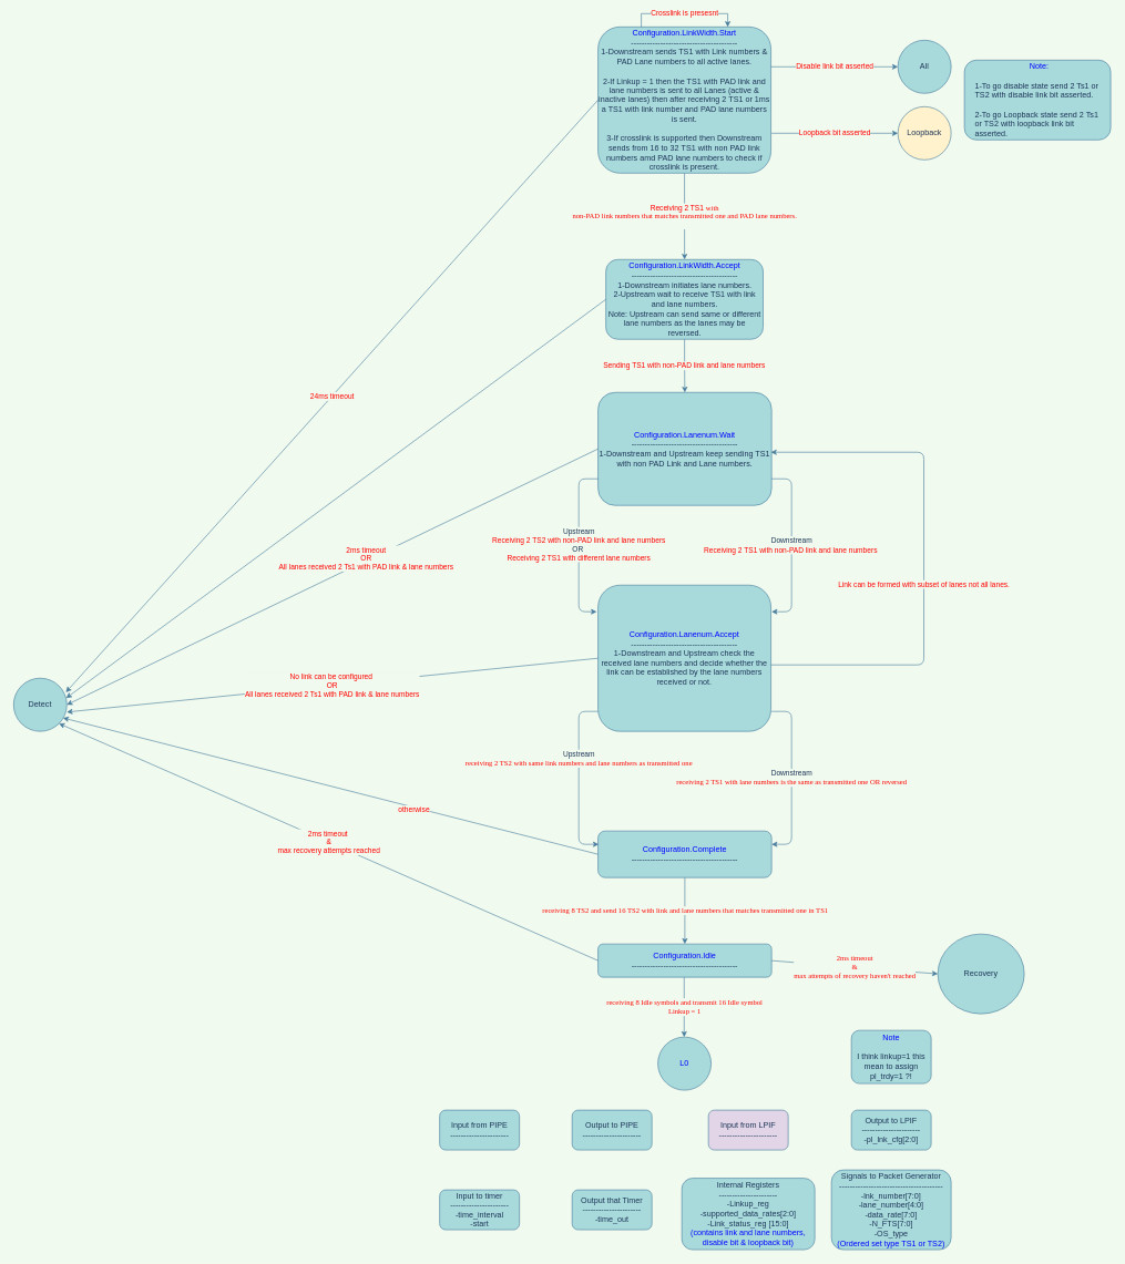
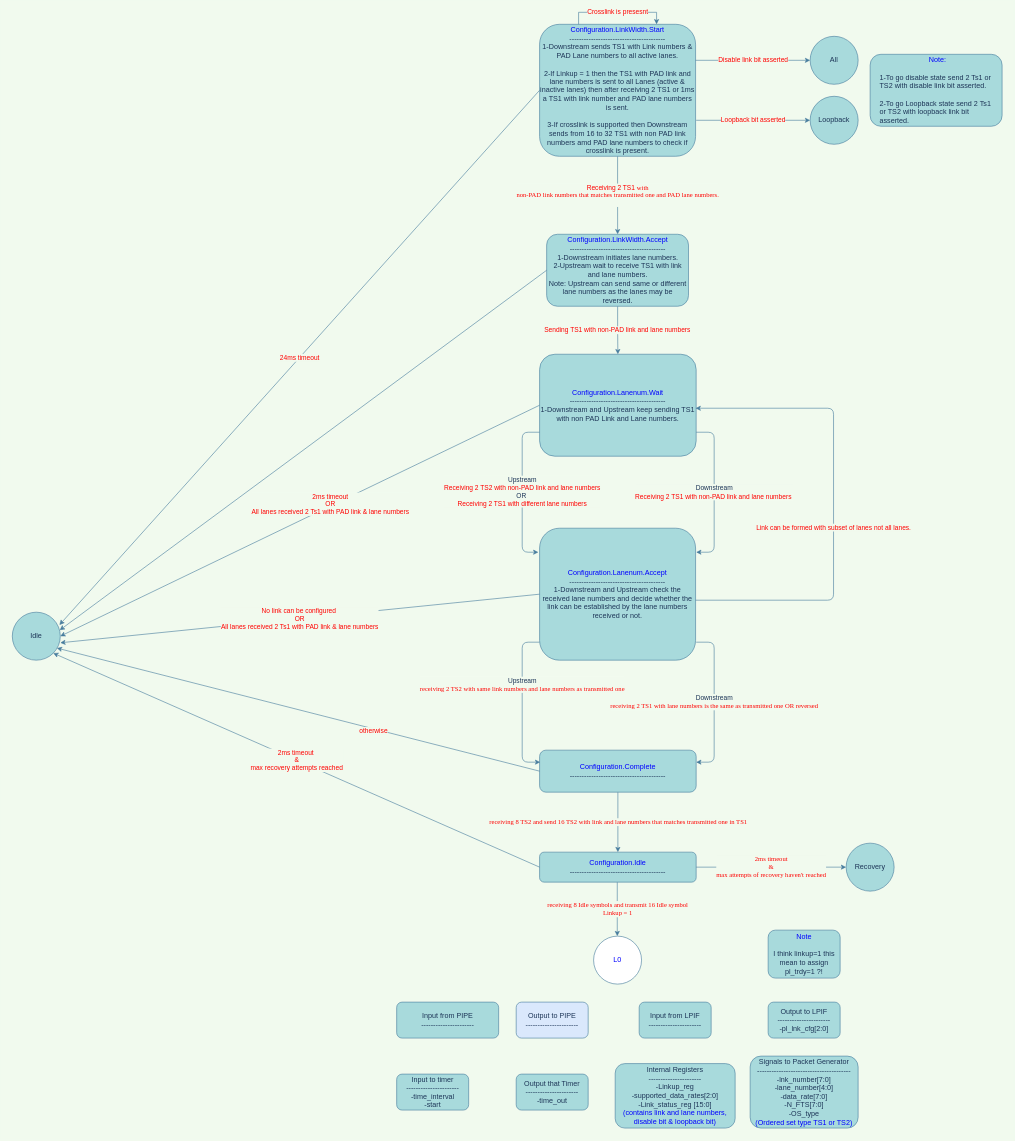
  <mxCell id="0" />
  <mxCell id="1" parent="0" />
  <mxCell id="2" value="&lt;font color=&quot;#ff0000&quot;&gt;&lt;font style=&quot;font-size: 11px&quot;&gt;Receiving 2 TS1&amp;nbsp;&lt;span style=&quot;font-family: &amp;#34;old standard tt&amp;#34;&quot;&gt;with&lt;br&gt;non-PAD link numbers that matches transmitted one and PAD lane numbers.&lt;/span&gt;&lt;br&gt;&lt;/font&gt;&amp;nbsp;&lt;/font&gt;" style="edgeStyle=orthogonalEdgeStyle;rounded=0;orthogonalLoop=1;jettySize=auto;html=1;labelBackgroundColor=#F1FAEE;strokeColor=#457B9D;fontColor=#1D3557;" parent="1" source="3" target="11" edge="1"><mxGeometry relative="1" as="geometry" /></mxCell>
  <mxCell id="3" value="&lt;font color=&quot;#0000ff&quot;&gt;Configuration.LinkWidth.Start&lt;/font&gt;&lt;br&gt;----------------------------------------&lt;br&gt;&lt;div&gt;&lt;span&gt;1-Downstream sends TS1 with Link numbers &amp;amp; PAD Lane numbers to all active lanes.&lt;/span&gt;&lt;/div&gt;&lt;div&gt;&lt;br&gt;&lt;/div&gt;&lt;div&gt;&lt;span&gt;2-If Linkup = 1 then the TS1 with PAD link and lane numbers is sent to all Lanes (active &amp;amp; inactive lanes) then after receiving 2 TS1 or 1ms a TS1 with link number and PAD lane numbers is sent.&lt;/span&gt;&lt;/div&gt;&lt;div&gt;&lt;br&gt;&lt;/div&gt;&lt;div&gt;&lt;span&gt;3-If crosslink is supported then Downstream sends from 16 to 32 TS1 with non PAD link numbers amd PAD lane numbers to check if crosslink is present.&lt;/span&gt;&lt;/div&gt;" style="rounded=1;whiteSpace=wrap;html=1;align=center;fillColor=#A8DADC;strokeColor=#457B9D;fontColor=#1D3557;" parent="1" vertex="1"><mxGeometry x="899" y="40" width="260" height="220" as="geometry" /></mxCell>
- <mxCell id="4" value="&lt;font color=&quot;#0000ff&quot;&gt;L0&lt;/font&gt;" style="ellipse;whiteSpace=wrap;html=1;aspect=fixed;fillColor=#A8DADC;strokeColor=#457B9D;fontColor=#1D3557;" parent="1" vertex="1"><mxGeometry x="989" y="1560" width="80" height="80" as="geometry" /></mxCell>
- <mxCell id="5" value="Recovery" style="ellipse;whiteSpace=wrap;html=1;aspect=fixed;fillColor=#A8DADC;strokeColor=#457B9D;fontColor=#1D3557;" parent="1" vertex="1"><mxGeometry x="1410" y="1405" width="130" height="120" as="geometry" /></mxCell>
- <mxCell id="6" value="Loopback" style="ellipse;whiteSpace=wrap;html=1;aspect=fixed;fillColor=#fff2cc;strokeColor=#457B9D;fontColor=#1D3557;" parent="1" vertex="1"><mxGeometry x="1350" y="160" width="80" height="80" as="geometry" /></mxCell>
+ <mxCell id="4" value="&lt;font color=&quot;#0000ff&quot;&gt;L0&lt;/font&gt;" style="ellipse;whiteSpace=wrap;html=1;aspect=fixed;fillColor=#ffffff;strokeColor=#457B9D;fontColor=#1D3557;" parent="1" vertex="1"><mxGeometry x="989" y="1560" width="80" height="80" as="geometry" /></mxCell>
+ <mxCell id="5" value="Recovery" style="ellipse;whiteSpace=wrap;html=1;aspect=fixed;fillColor=#A8DADC;strokeColor=#457B9D;fontColor=#1D3557;" parent="1" vertex="1"><mxGeometry x="1410" y="1405" width="80" height="80" as="geometry" /></mxCell>
+ <mxCell id="6" value="Loopback" style="ellipse;whiteSpace=wrap;html=1;aspect=fixed;fillColor=#A8DADC;strokeColor=#457B9D;fontColor=#1D3557;" parent="1" vertex="1"><mxGeometry x="1350" y="160" width="80" height="80" as="geometry" /></mxCell>
  <mxCell id="7" value="All" style="ellipse;whiteSpace=wrap;html=1;aspect=fixed;fillColor=#A8DADC;strokeColor=#457B9D;fontColor=#1D3557;" parent="1" vertex="1"><mxGeometry x="1350" y="60" width="80" height="80" as="geometry" /></mxCell>
- <mxCell id="8" value="Detect" style="ellipse;whiteSpace=wrap;html=1;aspect=fixed;fillColor=#A8DADC;strokeColor=#457B9D;fontColor=#1D3557;" parent="1" vertex="1"><mxGeometry x="20" y="1020" width="80" height="80" as="geometry" /></mxCell>
+ <mxCell id="8" value="Idle" style="ellipse;whiteSpace=wrap;html=1;aspect=fixed;fillColor=#A8DADC;strokeColor=#457B9D;fontColor=#1D3557;" parent="1" vertex="1"><mxGeometry x="20" y="1020" width="80" height="80" as="geometry" /></mxCell>
  <mxCell id="9" value="&lt;font color=&quot;#0000ff&quot;&gt;Configuration.Lanenum.Wait&lt;br&gt;&lt;/font&gt;----------------------------------------&lt;br&gt;&lt;div&gt;&lt;span&gt;1-Downstream and Upstream keep sending TS1 with non PAD Link and Lane numbers.&lt;/span&gt;&lt;/div&gt;" style="rounded=1;whiteSpace=wrap;html=1;align=center;fillColor=#A8DADC;strokeColor=#457B9D;fontColor=#1D3557;" parent="1" vertex="1"><mxGeometry x="899" y="590" width="261" height="170" as="geometry" /></mxCell>
  <mxCell id="10" value="&lt;font color=&quot;#ff0000&quot;&gt;Sending TS1 with non-PAD link and lane numbers&amp;nbsp;&lt;/font&gt;" style="edgeStyle=orthogonalEdgeStyle;rounded=0;orthogonalLoop=1;jettySize=auto;html=1;labelBackgroundColor=#F1FAEE;strokeColor=#457B9D;fontColor=#1D3557;" parent="1" source="11" target="9" edge="1"><mxGeometry relative="1" as="geometry" /></mxCell>
  <mxCell id="11" value="&lt;font color=&quot;#0000ff&quot;&gt;Configuration.LinkWidth.Accept&lt;br&gt;&lt;/font&gt;----------------------------------------&lt;br&gt;&lt;div&gt;&lt;span&gt;1-Downstream initiates lane numbers.&lt;/span&gt;&lt;/div&gt;&lt;div&gt;&lt;span&gt;2-Upstream wait to receive TS1 with link and lane numbers.&lt;/span&gt;&lt;/div&gt;&lt;div&gt;&lt;span&gt;Note: Upstream can send same or different lane numbers as the lanes may be reversed.&lt;/span&gt;&lt;/div&gt;" style="rounded=1;whiteSpace=wrap;html=1;align=center;fillColor=#A8DADC;strokeColor=#457B9D;fontColor=#1D3557;" parent="1" vertex="1"><mxGeometry x="910.75" y="390" width="236.5" height="120" as="geometry" /></mxCell>
  <mxCell id="12" value="&lt;font color=&quot;#0000ff&quot;&gt;Configuration.Lanenum.Accept&lt;br&gt;&lt;/font&gt;----------------------------------------&lt;br&gt;&lt;div&gt;&lt;span&gt;1-Downstream and Upstream check the received lane numbers and decide whether the link can be established by the lane numbers received or not.&lt;/span&gt;&lt;/div&gt;" style="rounded=1;whiteSpace=wrap;html=1;align=center;fillColor=#A8DADC;strokeColor=#457B9D;fontColor=#1D3557;" parent="1" vertex="1"><mxGeometry x="899" y="880" width="260" height="220" as="geometry" /></mxCell>
  <mxCell id="13" value="&lt;font style=&quot;font-size: 11px&quot; color=&quot;#ff0000&quot;&gt;&lt;span style=&quot;font-family: &amp;#34;old standard tt&amp;#34; ; font-variant: normal ; text-transform: none ; font-weight: normal ; font-style: normal&quot;&gt;receiving 8 Idle symbols and transmit 16 Idle symbol&lt;br&gt;Linkup = 1&lt;br&gt;&lt;/span&gt;&lt;/font&gt;" style="edgeStyle=orthogonalEdgeStyle;rounded=0;orthogonalLoop=1;jettySize=auto;html=1;labelBackgroundColor=#F1FAEE;strokeColor=#457B9D;fontColor=#1D3557;" parent="1" edge="1"><mxGeometry relative="1" as="geometry"><mxPoint x="1028.5" y="1470" as="sourcePoint" /><mxPoint x="1028.5" y="1560" as="targetPoint" /></mxGeometry></mxCell>
  <mxCell id="14" value="&lt;font color=&quot;#0000ff&quot;&gt;Configuration.Idle&lt;br&gt;&lt;/font&gt;----------------------------------------" style="rounded=1;whiteSpace=wrap;html=1;align=center;fillColor=#A8DADC;strokeColor=#457B9D;fontColor=#1D3557;" parent="1" vertex="1"><mxGeometry x="899" y="1420" width="261" height="50" as="geometry" /></mxCell>
  <mxCell id="15" value="&lt;span style=&quot;font-family: &amp;#34;old standard tt&amp;#34;&quot;&gt;&lt;font color=&quot;#ff0000&quot;&gt;receiving 8 TS2 and send 16 TS2 with link and lane numbers that matches transmitted one in TS1&lt;/font&gt;&lt;/span&gt;" style="edgeStyle=orthogonalEdgeStyle;rounded=0;orthogonalLoop=1;jettySize=auto;html=1;labelBackgroundColor=#F1FAEE;strokeColor=#457B9D;fontColor=#1D3557;" parent="1" source="16" target="14" edge="1"><mxGeometry relative="1" as="geometry" /></mxCell>
  <mxCell id="16" value="&lt;font color=&quot;#0000ff&quot;&gt;Configuration.Complete&lt;br&gt;&lt;/font&gt;----------------------------------------" style="rounded=1;whiteSpace=wrap;html=1;align=center;fillColor=#A8DADC;strokeColor=#457B9D;fontColor=#1D3557;" parent="1" vertex="1"><mxGeometry x="899" y="1250" width="261" height="70" as="geometry" /></mxCell>
  <mxCell id="17" value="&lt;font color=&quot;#ff0000&quot;&gt;Crosslink is presesnt&lt;/font&gt;" style="edgeStyle=orthogonalEdgeStyle;rounded=0;orthogonalLoop=1;jettySize=auto;html=1;exitX=0.25;exitY=0;exitDx=0;exitDy=0;entryX=0.75;entryY=0;entryDx=0;entryDy=0;labelBackgroundColor=#F1FAEE;strokeColor=#457B9D;fontColor=#1D3557;" parent="1" source="3" target="3" edge="1"><mxGeometry relative="1" as="geometry"><Array as="points"><mxPoint x="964" y="20" /><mxPoint x="1094" y="20" /></Array></mxGeometry></mxCell>
  <mxCell id="18" value="&lt;font color=&quot;#ff0000&quot;&gt;Disable link bit asserted&lt;/font&gt;" style="endArrow=classic;html=1;entryX=0;entryY=0.5;entryDx=0;entryDy=0;labelBackgroundColor=#F1FAEE;strokeColor=#457B9D;fontColor=#1D3557;" parent="1" edge="1"><mxGeometry width="50" height="50" relative="1" as="geometry"><mxPoint x="1159" y="100" as="sourcePoint" /><mxPoint x="1350" y="100" as="targetPoint" /></mxGeometry></mxCell>
  <mxCell id="19" value="&lt;font color=&quot;#ff0000&quot;&gt;Loopback bit asserted&lt;/font&gt;" style="endArrow=classic;html=1;entryX=0;entryY=0.5;entryDx=0;entryDy=0;labelBackgroundColor=#F1FAEE;strokeColor=#457B9D;fontColor=#1D3557;" parent="1" target="6" edge="1"><mxGeometry width="50" height="50" relative="1" as="geometry"><mxPoint x="1160" y="200" as="sourcePoint" /><mxPoint x="1069" y="160" as="targetPoint" /></mxGeometry></mxCell>
  <mxCell id="20" value="&lt;font color=&quot;#ff0000&quot;&gt;24ms timeout&lt;/font&gt;" style="endArrow=classic;html=1;exitX=0;exitY=0.5;exitDx=0;exitDy=0;entryX=0.982;entryY=0.266;entryDx=0;entryDy=0;entryPerimeter=0;labelBackgroundColor=#F1FAEE;strokeColor=#457B9D;fontColor=#1D3557;" parent="1" source="3" target="8" edge="1"><mxGeometry width="50" height="50" relative="1" as="geometry"><mxPoint x="1030" y="610" as="sourcePoint" /><mxPoint x="1080" y="560" as="targetPoint" /></mxGeometry></mxCell>
  <mxCell id="21" value="Downstream&lt;br&gt;&lt;font color=&quot;#ff0000&quot;&gt;Receiving 2 TS1 with non-PAD link and lane numbers&amp;nbsp;&lt;/font&gt;" style="endArrow=classic;html=1;labelBackgroundColor=#F1FAEE;strokeColor=#457B9D;fontColor=#1D3557;" parent="1" edge="1"><mxGeometry width="50" height="50" relative="1" as="geometry"><mxPoint x="1160" y="720" as="sourcePoint" /><mxPoint x="1160" y="920" as="targetPoint" /><Array as="points"><mxPoint x="1190" y="720" /><mxPoint x="1190" y="920" /></Array></mxGeometry></mxCell>
  <mxCell id="22" value="Upstream&lt;br&gt;&lt;font color=&quot;#ff0000&quot;&gt;Receiving 2 TS2 with non-PAD link and lane numbers&lt;/font&gt;&lt;br&gt;OR&lt;font color=&quot;#ff0000&quot;&gt;&amp;nbsp;&lt;br&gt;Receiving 2 TS1 with different lane numbers&lt;br&gt;&lt;/font&gt;" style="endArrow=classic;html=1;entryX=-0.008;entryY=0.182;entryDx=0;entryDy=0;entryPerimeter=0;labelBackgroundColor=#F1FAEE;strokeColor=#457B9D;fontColor=#1D3557;" parent="1" target="12" edge="1"><mxGeometry width="50" height="50" relative="1" as="geometry"><mxPoint x="899" y="720" as="sourcePoint" /><mxPoint x="790" y="920" as="targetPoint" /><Array as="points"><mxPoint x="870" y="720" /><mxPoint x="870" y="920" /></Array></mxGeometry></mxCell>
  <mxCell id="23" value="&lt;font color=&quot;#ff0000&quot;&gt;Link can be formed with subset of lanes not all lanes.&lt;/font&gt;" style="endArrow=classic;html=1;labelBackgroundColor=#F1FAEE;strokeColor=#457B9D;fontColor=#1D3557;" parent="1" edge="1"><mxGeometry x="-0.103" width="50" height="50" relative="1" as="geometry"><mxPoint x="1159" y="1000" as="sourcePoint" /><mxPoint x="1159" y="680" as="targetPoint" /><Array as="points"><mxPoint x="1389" y="1000" /><mxPoint x="1389" y="680" /></Array><mxPoint y="-1" as="offset" /></mxGeometry></mxCell>
  <mxCell id="24" value="Downstream&lt;br&gt;&lt;span style=&quot;font-family: &amp;#34;old standard tt&amp;#34;&quot;&gt;&lt;font color=&quot;#ff0000&quot;&gt;receiving 2 TS1 with lane numbers is the same as transmitted one OR reversed&lt;/font&gt;&lt;/span&gt;" style="endArrow=classic;html=1;labelBackgroundColor=#F1FAEE;strokeColor=#457B9D;fontColor=#1D3557;" parent="1" edge="1"><mxGeometry width="50" height="50" relative="1" as="geometry"><mxPoint x="1160" y="1070" as="sourcePoint" /><mxPoint x="1160" y="1270" as="targetPoint" /><Array as="points"><mxPoint x="1190" y="1070" /><mxPoint x="1190" y="1270" /></Array></mxGeometry></mxCell>
  <mxCell id="25" value="Upstream&lt;span style=&quot;font-family: &amp;#34;old standard tt&amp;#34;&quot;&gt;&lt;font color=&quot;#ff0000&quot;&gt;&lt;br&gt;receiving 2 TS2 with same link numbers and lane numbers as transmitted one&lt;/font&gt;&lt;/span&gt;&lt;font color=&quot;#ff0000&quot;&gt;&lt;br&gt;&lt;/font&gt;" style="endArrow=classic;html=1;labelBackgroundColor=#F1FAEE;strokeColor=#457B9D;fontColor=#1D3557;" parent="1" edge="1"><mxGeometry x="-0.226" width="50" height="50" relative="1" as="geometry"><mxPoint x="899" y="1070" as="sourcePoint" /><mxPoint x="900" y="1270" as="targetPoint" /><Array as="points"><mxPoint x="870" y="1070" /><mxPoint x="870" y="1270" /></Array><mxPoint as="offset" /></mxGeometry></mxCell>
  <mxCell id="26" value="" style="endArrow=classic;html=1;exitX=0;exitY=0.5;exitDx=0;exitDy=0;labelBackgroundColor=#F1FAEE;strokeColor=#457B9D;fontColor=#1D3557;" parent="1" source="11" edge="1"><mxGeometry width="50" height="50" relative="1" as="geometry"><mxPoint x="780" y="700" as="sourcePoint" /><mxPoint x="99" y="1050" as="targetPoint" /></mxGeometry></mxCell>
  <mxCell id="27" value="&lt;font color=&quot;#ff0000&quot;&gt;2ms timeout&lt;br&gt;OR&lt;br&gt;&lt;/font&gt;&lt;span style=&quot;color: rgb(255 , 0 , 0)&quot;&gt;All lanes received 2 Ts1 with PAD link &amp;amp; lane numbers&lt;/span&gt;&lt;font color=&quot;#ff0000&quot;&gt;&lt;br&gt;&lt;/font&gt;" style="endArrow=classic;html=1;exitX=0;exitY=0.5;exitDx=0;exitDy=0;entryX=1;entryY=0.5;entryDx=0;entryDy=0;labelBackgroundColor=#F1FAEE;strokeColor=#457B9D;fontColor=#1D3557;" parent="1" source="9" target="8" edge="1"><mxGeometry x="-0.13" y="-3" width="50" height="50" relative="1" as="geometry"><mxPoint x="780" y="700" as="sourcePoint" /><mxPoint x="830" y="650" as="targetPoint" /><mxPoint as="offset" /></mxGeometry></mxCell>
  <mxCell id="28" value="&lt;font color=&quot;#ff0000&quot;&gt;No link can be configured&amp;nbsp;&lt;br&gt;OR&lt;br&gt;All lanes received 2 Ts1 with PAD link &amp;amp; lane numbers&lt;br&gt;&lt;/font&gt;" style="endArrow=classic;html=1;exitX=0;exitY=0.5;exitDx=0;exitDy=0;labelBackgroundColor=#F1FAEE;strokeColor=#457B9D;fontColor=#1D3557;" parent="1" source="12" edge="1"><mxGeometry width="50" height="50" relative="1" as="geometry"><mxPoint x="780" y="990" as="sourcePoint" /><mxPoint x="100" y="1071" as="targetPoint" /></mxGeometry></mxCell>
  <mxCell id="29" value="" style="endArrow=classic;html=1;exitX=0;exitY=0.5;exitDx=0;exitDy=0;entryX=0.929;entryY=0.748;entryDx=0;entryDy=0;entryPerimeter=0;labelBackgroundColor=#F1FAEE;strokeColor=#457B9D;fontColor=#1D3557;" parent="1" source="16" target="8" edge="1"><mxGeometry width="50" height="50" relative="1" as="geometry"><mxPoint x="780" y="990" as="sourcePoint" /><mxPoint x="80" y="1090" as="targetPoint" /></mxGeometry></mxCell>
  <mxCell id="30" value="&lt;font color=&quot;#ff0000&quot;&gt;otherwise&lt;/font&gt;" style="edgeLabel;html=1;align=center;verticalAlign=middle;resizable=0;points=[];labelBackgroundColor=#F1FAEE;fontColor=#1D3557;" parent="29" vertex="1" connectable="0"><mxGeometry x="-0.312" y="3" relative="1" as="geometry"><mxPoint as="offset" /></mxGeometry></mxCell>
  <mxCell id="31" value="&lt;font color=&quot;#ff0000&quot;&gt;2ms timeout&amp;nbsp;&lt;br&gt;&amp;amp;&lt;br&gt;max recovery attempts reached&lt;/font&gt;" style="endArrow=classic;html=1;exitX=0;exitY=0.5;exitDx=0;exitDy=0;entryX=1;entryY=1;entryDx=0;entryDy=0;labelBackgroundColor=#F1FAEE;strokeColor=#457B9D;fontColor=#1D3557;" parent="1" source="14" target="8" edge="1"><mxGeometry width="50" height="50" relative="1" as="geometry"><mxPoint x="730" y="1310" as="sourcePoint" /><mxPoint x="780" y="1260" as="targetPoint" /></mxGeometry></mxCell>
  <mxCell id="32" value="&lt;span style=&quot;font-family: &amp;#34;old standard tt&amp;#34;&quot;&gt;&lt;font color=&quot;#ff0000&quot;&gt;2ms timeout &lt;br&gt;&amp;amp; &lt;br&gt;max attempts of recovery haven't reached&lt;br&gt;&lt;/font&gt;&lt;/span&gt;" style="endArrow=classic;html=1;exitX=1;exitY=0.5;exitDx=0;exitDy=0;entryX=0;entryY=0.5;entryDx=0;entryDy=0;labelBackgroundColor=#F1FAEE;strokeColor=#457B9D;fontColor=#1D3557;" parent="1" source="14" target="5" edge="1"><mxGeometry width="50" height="50" relative="1" as="geometry"><mxPoint x="730" y="1280" as="sourcePoint" /><mxPoint x="780" y="1230" as="targetPoint" /></mxGeometry></mxCell>
- <mxCell id="33" value="Input from PIPE&lt;br&gt;----------------------" style="rounded=1;whiteSpace=wrap;html=1;sketch=0;fillColor=#A8DADC;strokeColor=#457B9D;fontColor=#1D3557;" parent="1" vertex="1"><mxGeometry x="660.75" y="1670" width="120" height="60" as="geometry" /></mxCell>
+ <mxCell id="33" value="Input from PIPE&lt;br&gt;----------------------" style="rounded=1;whiteSpace=wrap;html=1;sketch=0;fillColor=#A8DADC;strokeColor=#457B9D;fontColor=#1D3557;" parent="1" vertex="1"><mxGeometry x="660.75" y="1670" width="170" height="60" as="geometry" /></mxCell>
  <mxCell id="34" value="Output to LPIF&lt;br&gt;----------------------&lt;br&gt;-pl_lnk_cfg[2:0]" style="rounded=1;whiteSpace=wrap;html=1;sketch=0;fillColor=#A8DADC;strokeColor=#457B9D;fontColor=#1D3557;" parent="1" vertex="1"><mxGeometry x="1280" y="1670" width="120" height="60" as="geometry" /></mxCell>
- <mxCell id="35" value="Input from LPIF&lt;br&gt;----------------------" style="rounded=1;whiteSpace=wrap;html=1;sketch=0;fillColor=#e1d5e7;strokeColor=#457B9D;fontColor=#1D3557;" parent="1" vertex="1"><mxGeometry x="1065" y="1670" width="120" height="60" as="geometry" /></mxCell>
- <mxCell id="36" value="Output to PIPE&lt;br&gt;----------------------" style="rounded=1;whiteSpace=wrap;html=1;sketch=0;fillColor=#A8DADC;strokeColor=#457B9D;fontColor=#1D3557;" parent="1" vertex="1"><mxGeometry x="860" y="1670" width="120" height="60" as="geometry" /></mxCell>
+ <mxCell id="35" value="Input from LPIF&lt;br&gt;----------------------" style="rounded=1;whiteSpace=wrap;html=1;sketch=0;fillColor=#A8DADC;strokeColor=#457B9D;fontColor=#1D3557;" parent="1" vertex="1"><mxGeometry x="1065" y="1670" width="120" height="60" as="geometry" /></mxCell>
+ <mxCell id="36" value="Output to PIPE&lt;br&gt;----------------------" style="rounded=1;whiteSpace=wrap;html=1;sketch=0;fillColor=#dae8fc;strokeColor=#457B9D;fontColor=#1D3557;" parent="1" vertex="1"><mxGeometry x="860" y="1670" width="120" height="60" as="geometry" /></mxCell>
  <mxCell id="37" value="Input to timer&lt;br&gt;----------------------&lt;br&gt;-time_interval&lt;br&gt;-start" style="rounded=1;whiteSpace=wrap;html=1;sketch=0;fillColor=#A8DADC;strokeColor=#457B9D;fontColor=#1D3557;" parent="1" vertex="1"><mxGeometry x="660.75" y="1790" width="120" height="60" as="geometry" /></mxCell>
  <mxCell id="38" value="Output that Timer&lt;br&gt;----------------------&lt;br&gt;-time_out" style="rounded=1;whiteSpace=wrap;html=1;sketch=0;fillColor=#A8DADC;strokeColor=#457B9D;fontColor=#1D3557;" parent="1" vertex="1"><mxGeometry x="860" y="1790" width="120" height="60" as="geometry" /></mxCell>
  <mxCell id="39" value="Internal Registers&lt;br&gt;----------------------&lt;br&gt;-Linkup_reg&lt;br&gt;-supported_data_rates[2:0]&lt;br&gt;-Link_status_reg [15:0]&lt;br&gt;&lt;font color=&quot;#0000ff&quot;&gt;(contains link and lane numbers, disable&amp;nbsp;&lt;/font&gt;&lt;span style=&quot;color: rgb(0 , 0 , 255)&quot;&gt;bit &amp;amp;&lt;/span&gt;&lt;font color=&quot;#0000ff&quot;&gt;&amp;nbsp;loopback&amp;nbsp;&lt;/font&gt;&lt;span style=&quot;color: rgb(0 , 0 , 255)&quot;&gt;bit&lt;/span&gt;&lt;font color=&quot;#0000ff&quot;&gt;)&lt;/font&gt;" style="rounded=1;whiteSpace=wrap;html=1;sketch=0;shadow=0;fillColor=#A8DADC;strokeColor=#457B9D;fontColor=#1D3557;" parent="1" vertex="1"><mxGeometry x="1025" y="1772.5" width="200" height="107.5" as="geometry" /></mxCell>
  <mxCell id="40" value="Signals to Packet Generator&lt;br&gt;---------------------------------------&lt;br&gt;-lnk_number[7:0]&lt;br&gt;-lane_number[4:0]&lt;br&gt;-data_rate[7:0]&lt;br&gt;-N_FTS[7:0]&lt;br&gt;-OS_type&lt;br&gt;&lt;font color=&quot;#0000ff&quot;&gt;(Ordered set type TS1 or TS2)&lt;/font&gt;" style="rounded=1;whiteSpace=wrap;html=1;sketch=0;fillColor=#A8DADC;strokeColor=#457B9D;fontColor=#1D3557;" parent="1" vertex="1"><mxGeometry x="1250" y="1760" width="180" height="120" as="geometry" /></mxCell>
  <mxCell id="41" value="" style="rounded=1;whiteSpace=wrap;html=1;shadow=0;sketch=0;fillColor=#A8DADC;strokeColor=#457B9D;fontColor=#1D3557;" parent="1" vertex="1"><mxGeometry x="1450" y="90" width="220" height="120" as="geometry" /></mxCell>
  <mxCell id="42" value="&lt;font color=&quot;#0000ff&quot;&gt;Note:&lt;br&gt;&lt;/font&gt;&lt;br&gt;&lt;div style=&quot;text-align: left&quot;&gt;&lt;span&gt;1-To go disable state send 2 Ts1 or TS2 with disable link bit asserted.&lt;/span&gt;&lt;/div&gt;&lt;div style=&quot;text-align: left&quot;&gt;&lt;span&gt;&lt;br&gt;&lt;/span&gt;&lt;/div&gt;&lt;div style=&quot;text-align: left&quot;&gt;&lt;span&gt;2-To go Loopback state send 2 Ts1 or TS2 with loopback link bit asserted.&lt;/span&gt;&lt;/div&gt;" style="text;html=1;strokeColor=none;fillColor=none;align=center;verticalAlign=middle;whiteSpace=wrap;rounded=0;fontColor=#1D3557;" parent="1" vertex="1"><mxGeometry x="1465" y="100" width="195" height="100" as="geometry" /></mxCell>
  <mxCell id="43" value="&lt;font color=&quot;#0000ff&quot;&gt;Note&lt;/font&gt;&lt;br&gt;&lt;br&gt;&lt;div&gt;&lt;span&gt;I think linkup=1 this mean to assign pl_trdy=1 ?!&lt;/span&gt;&lt;/div&gt;" style="rounded=1;whiteSpace=wrap;html=1;shadow=0;sketch=0;fillColor=#A8DADC;strokeColor=#457B9D;fontColor=#1D3557;" parent="1" vertex="1"><mxGeometry x="1280" y="1550" width="120" height="80" as="geometry" /></mxCell>
